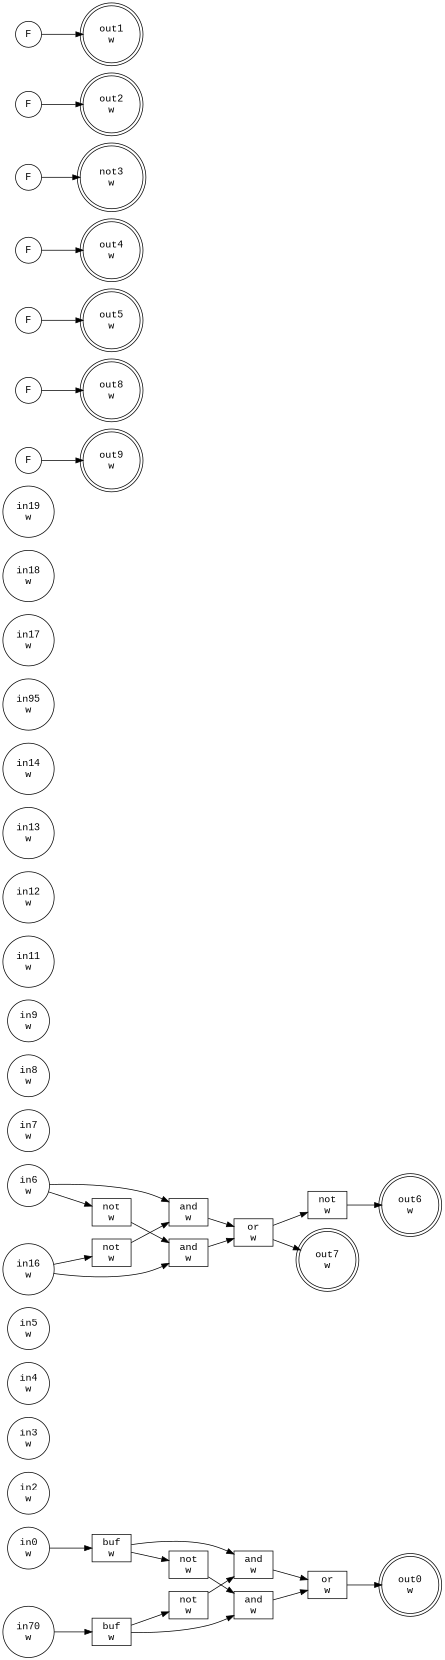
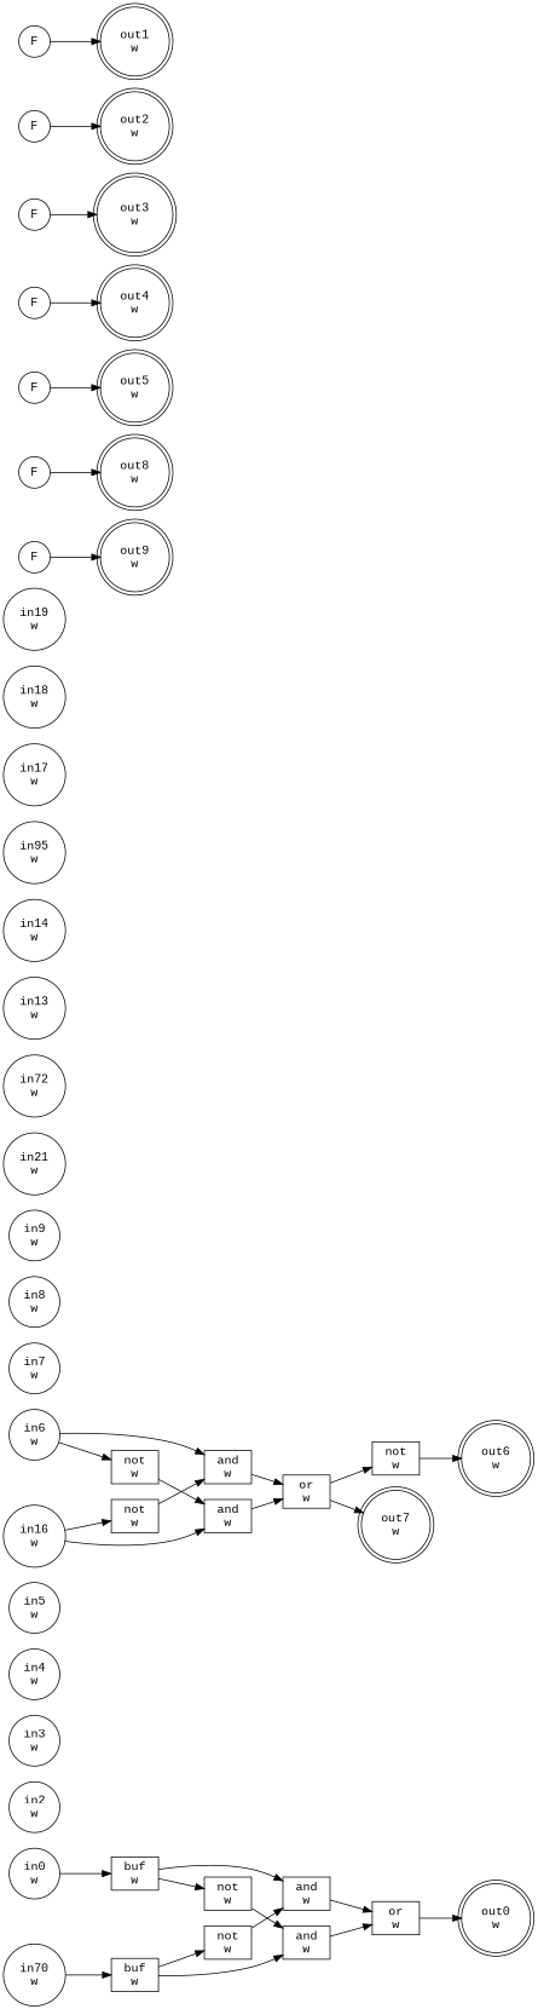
  digraph {
    fontname="Liberation Mono"
    rankdir=LR
    node [fillcolor=white fontname="Liberation Mono" shape=circle style=filled]
    edge [fontcolor=forestgreen fontname="Liberation Mono"]
    n1 [label="in0\nw"]
    n2 [label="buf\nw" shape=rect]
    n3 [label="and\nw" shape=rect]
    n4 [label="not\nw" shape=rect]
    n5 [label="in2\nw"]
    n6 [label="in3\nw"]
    n7 [label="in4\nw"]
    n8 [label="in5\nw"]
    n9 [label="in6\nw"]
    n10 [label="and\nw" shape=rect]
    n11 [label="not\nw" shape=rect]
    n12 [label="or\nw" shape=rect]
    n13 [label="and\nw" shape=rect]
    n14 [label="in7\nw"]
    n15 [label="in8\nw"]
    n16 [label="in9\nw"]
    n17 [label="in70\nw"]
    n18 [label="buf\nw" shape=rect]
    n19 [label="not\nw" shape=rect]
    n20 [label="and\nw" shape=rect]
-   n21 [label="in11\nw"]
-   n22 [label="in12\nw"]
+   n21 [label="in21\nw"]
+   n22 [label="in72\nw"]
    n23 [label="in13\nw"]
    n24 [label="in14\nw"]
    n25 [label="in95\nw"]
    n26 [label="in16\nw"]
    n27 [label="not\nw" shape=rect]
    n28 [label="in17\nw"]
    n29 [label="in18\nw"]
    n30 [label="in19\nw"]
    n31 [label=F]
    n32 [label="out9\nw" shape=doublecircle]
    n33 [label=F]
    n34 [label="out8\nw" shape=doublecircle]
    n35 [label=F]
    n36 [label="out5\nw" shape=doublecircle]
    n37 [label=F]
    n38 [label="out4\nw" shape=doublecircle]
    n39 [label=F]
-   n40 [label="not3\nw" shape=doublecircle]
+   n40 [label="out3\nw" shape=doublecircle]
    n41 [label=F]
    n42 [label="out2\nw" shape=doublecircle]
    n43 [label=F]
    n44 [label="out1\nw" shape=doublecircle]
    n45 [label="or\nw" shape=rect]
    n46 [label="not\nw" shape=rect]
    n47 [label="out7\nw" shape=doublecircle]
    n48 [label="out6\nw" shape=doublecircle]
    n49 [label="out0\nw" shape=doublecircle]
    n1 -> n2
    n2 -> n3
    n2 -> n4
    n3 -> n45
    n4 -> n20
    n9 -> n10
    n9 -> n11
    n10 -> n12
    n11 -> n13
    n12 -> n46
    n12 -> n47
    n13 -> n12
    n17 -> n18
    n18 -> n19
    n18 -> n20
    n19 -> n3
    n20 -> n45
    n26 -> n13
    n26 -> n27
    n27 -> n10
    n31 -> n32
    n33 -> n34
    n35 -> n36
    n37 -> n38
    n39 -> n40
    n41 -> n42
    n43 -> n44
    n45 -> n49
    n46 -> n48
  }
